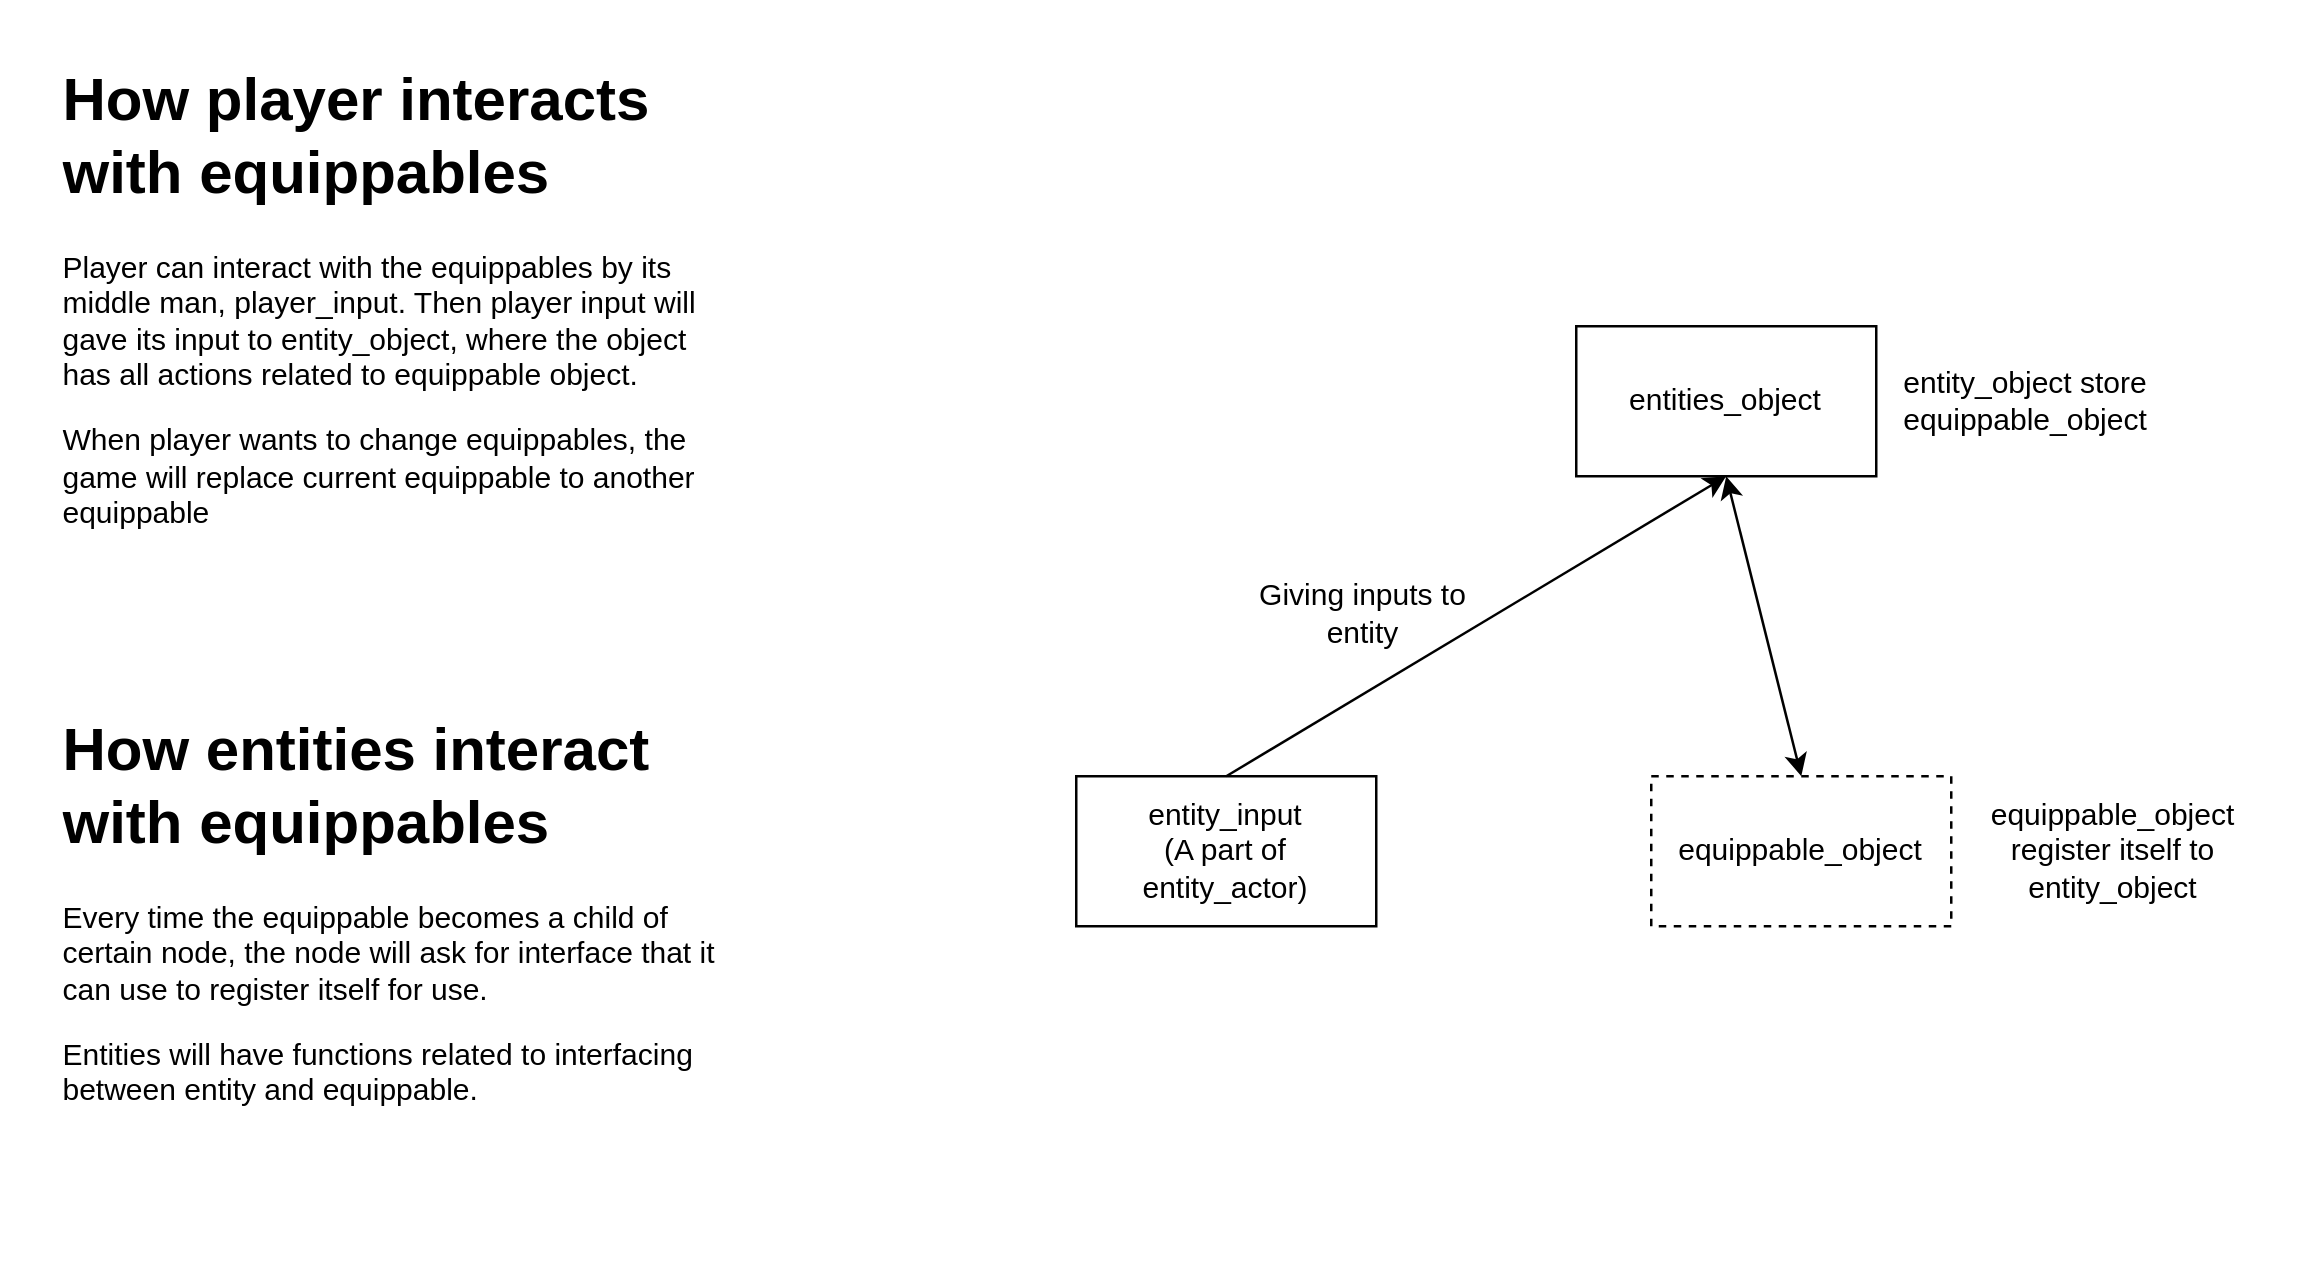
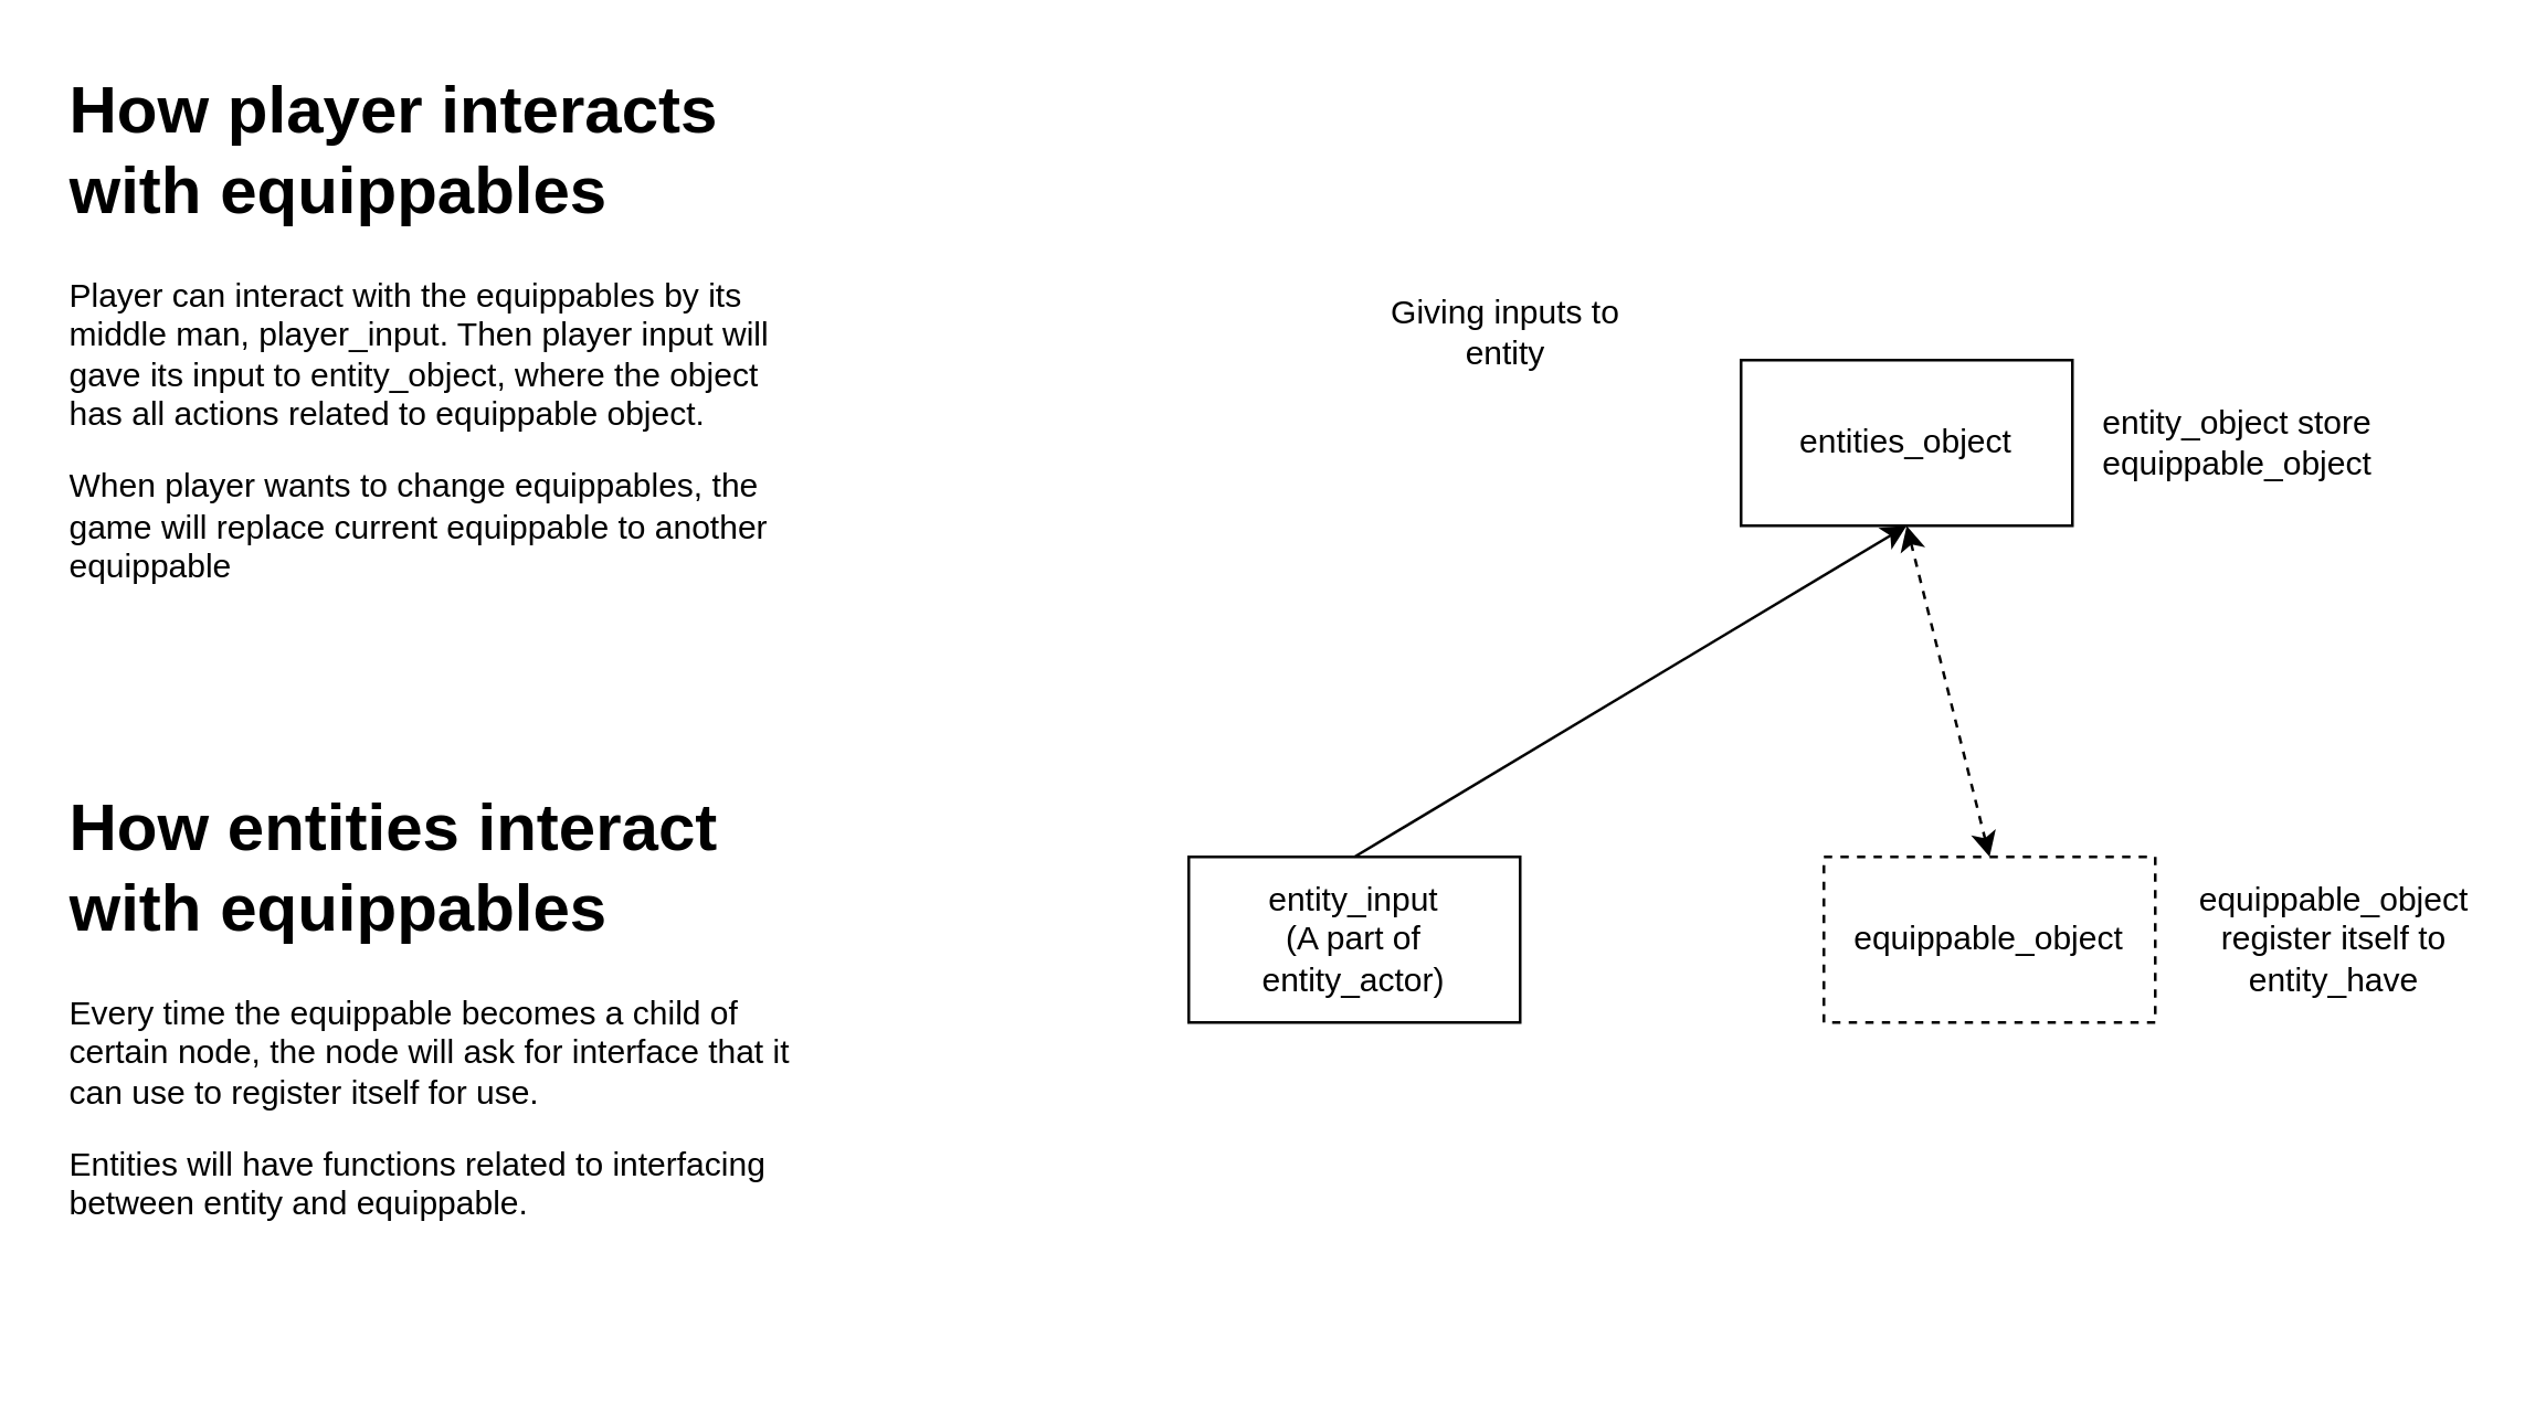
  <mxCell id="0" />
  <mxCell id="1" parent="0" />
  <mxCell id="2" value="entities_object" style="rounded=0;whiteSpace=wrap;html=1;" parent="1" vertex="1"><mxGeometry x="630" y="130" width="120" height="60" as="geometry" /></mxCell>
  <mxCell id="3" value="equippable_object" style="rounded=0;whiteSpace=wrap;html=1;dashed=1;" parent="1" vertex="1"><mxGeometry x="660" y="310" width="120" height="60" as="geometry" /></mxCell>
  <mxCell id="4" value="entity_input&lt;br&gt;(A part of entity_actor)" style="rounded=0;whiteSpace=wrap;html=1;" parent="1" vertex="1"><mxGeometry x="430" y="310" width="120" height="60" as="geometry" /></mxCell>
  <mxCell id="5" value="" style="endArrow=classic;html=1;exitX=0.5;exitY=0;exitDx=0;exitDy=0;entryX=0.5;entryY=1;entryDx=0;entryDy=0;" parent="1" source="4" target="2" edge="1"><mxGeometry width="50" height="50" relative="1" as="geometry"><mxPoint x="680" y="290" as="sourcePoint" /><mxPoint x="730" y="240" as="targetPoint" /></mxGeometry></mxCell>
- <mxCell id="6" value="" style="endArrow=classic;html=1;exitX=0.5;exitY=1;exitDx=0;exitDy=0;entryX=0.5;entryY=0;entryDx=0;entryDy=0;startArrow=classic;startFill=1;" parent="1" source="2" target="3" edge="1"><mxGeometry width="50" height="50" relative="1" as="geometry"><mxPoint x="620" y="280" as="sourcePoint" /><mxPoint x="700" y="200" as="targetPoint" /></mxGeometry></mxCell>
- <mxCell id="7" value="Giving inputs to entity" style="text;html=1;strokeColor=none;fillColor=none;align=center;verticalAlign=middle;whiteSpace=wrap;rounded=0;" parent="1" vertex="1"><mxGeometry x="500" y="230" width="90" height="30" as="geometry" /></mxCell>
- <mxCell id="8" value="equippable_object register itself to entity_object" style="text;html=1;strokeColor=none;fillColor=none;align=center;verticalAlign=middle;whiteSpace=wrap;rounded=0;" parent="1" vertex="1"><mxGeometry x="790" y="325" width="110" height="30" as="geometry" /></mxCell>
+ <mxCell id="6" value="" style="endArrow=classic;html=1;exitX=0.5;exitY=1;exitDx=0;exitDy=0;entryX=0.5;entryY=0;entryDx=0;entryDy=0;startArrow=classic;startFill=1;dashed=1;" parent="1" source="2" target="3" edge="1"><mxGeometry width="50" height="50" relative="1" as="geometry"><mxPoint x="620" y="280" as="sourcePoint" /><mxPoint x="700" y="200" as="targetPoint" /></mxGeometry></mxCell>
+ <mxCell id="7" value="Giving inputs to entity" style="text;html=1;strokeColor=none;fillColor=none;align=center;verticalAlign=middle;whiteSpace=wrap;rounded=0;" parent="1" vertex="1"><mxGeometry x="500" y="105" width="90" height="30" as="geometry" /></mxCell>
+ <mxCell id="8" value="equippable_object register itself to entity_have" style="text;html=1;strokeColor=none;fillColor=none;align=center;verticalAlign=middle;whiteSpace=wrap;rounded=0;" parent="1" vertex="1"><mxGeometry x="790" y="325" width="110" height="30" as="geometry" /></mxCell>
  <mxCell id="9" value="entity_object store equippable_object" style="text;html=1;strokeColor=none;fillColor=none;align=center;verticalAlign=middle;whiteSpace=wrap;rounded=0;" parent="1" vertex="1"><mxGeometry x="760" y="145" width="100" height="30" as="geometry" /></mxCell>
  <mxCell id="10" value="&lt;h1&gt;How player interacts with equippables&lt;/h1&gt;&lt;p&gt;Player can interact with the equippables by its middle man, player_input. Then player input will gave its input to entity_object, where the object has all actions related to equippable object.&lt;/p&gt;&lt;p&gt;When player wants to change equippables, the game will replace current equippable to another equippable&lt;/p&gt;" style="text;html=1;strokeColor=none;fillColor=none;spacing=5;spacingTop=-20;whiteSpace=wrap;overflow=hidden;rounded=0;" parent="1" vertex="1"><mxGeometry x="20" y="20" width="280" height="210" as="geometry" /></mxCell>
  <mxCell id="11" value="&lt;h1&gt;How entities interact with equippables&lt;/h1&gt;&lt;p&gt;Every time the equippable becomes a child of certain node, the node will ask for interface that it can use to register itself for use.&lt;/p&gt;&lt;p&gt;Entities will have functions related to interfacing between entity and equippable.&lt;/p&gt;" style="text;html=1;strokeColor=none;fillColor=none;spacing=5;spacingTop=-20;whiteSpace=wrap;overflow=hidden;rounded=0;" parent="1" vertex="1"><mxGeometry x="20" y="280" width="280" height="210" as="geometry" /></mxCell>
